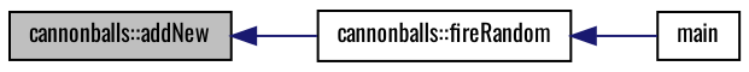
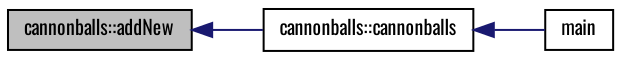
  digraph {
    fontname=Oswald
    rankdir=LR
    node [color=black fillcolor=white fontname=Oswald fontsize=10 shape=record style=filled]
    edge [color=midnightblue dir=back fontname=Oswald fontsize=10 labelfontname=Helvetica labelfontsize=10 style=solid]
    n1 [fillcolor=grey75 fontcolor=black height=0.2 label="cannonballs::addNew" width=0.4]
-   n2 [height=0.2 label="cannonballs::fireRandom" width=0.4]
+   n2 [height=0.2 label="cannonballs::cannonballs" width=0.4]
    n3 [height=0.2 label=main width=0.4]
    n1 -> n2
    n2 -> n3
  }
